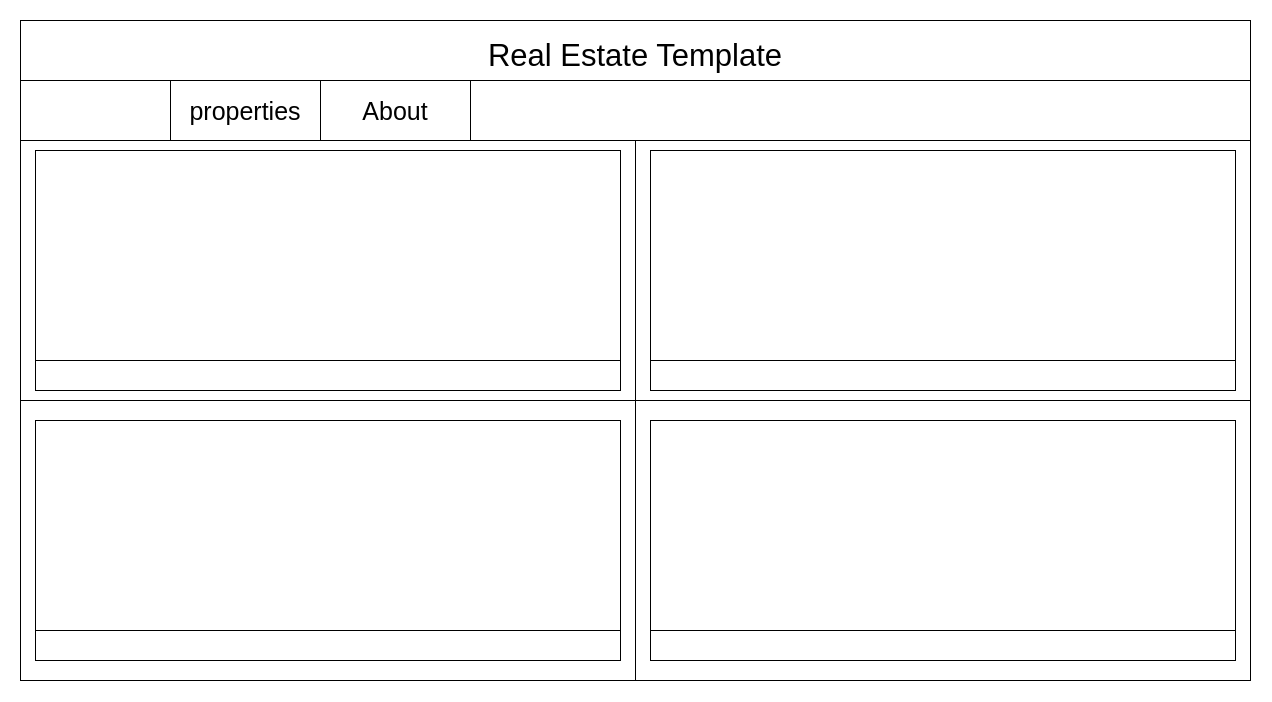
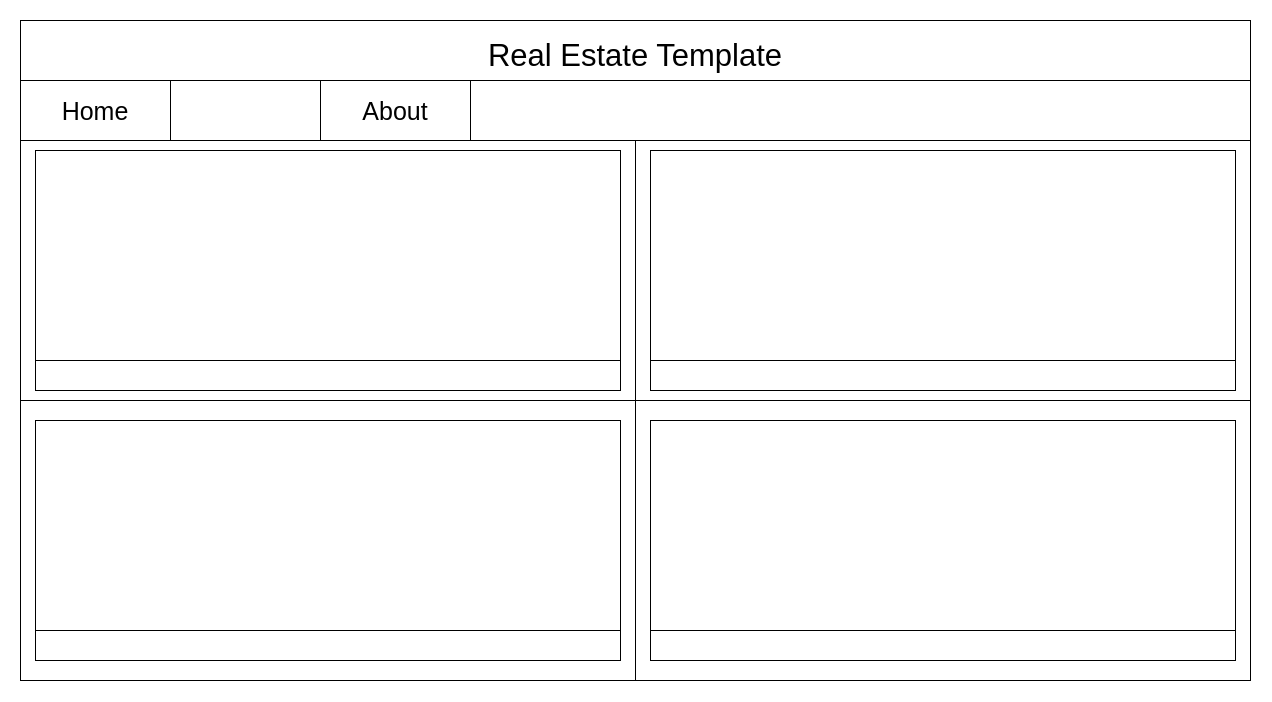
  <mxCell id="0" />
  <mxCell id="1" parent="0" />
  <mxCell id="2" value="" style="whiteSpace=wrap;html=1;" vertex="1" parent="1"><mxGeometry x="20" width="1230" height="660" as="geometry" y="20" /></mxCell>
  <mxCell id="3" value="&lt;font style=&quot;font-size: 31px;&quot;&gt;Real Estate Template&lt;/font&gt;" style="text;strokeColor=none;align=center;fillColor=none;html=1;verticalAlign=middle;whiteSpace=wrap;rounded=0;" vertex="1" parent="1"><mxGeometry x="475" y="30" width="320" height="50" as="geometry" /></mxCell>
  <mxCell id="4" value="" style="whiteSpace=wrap;html=1;" vertex="1" parent="1"><mxGeometry x="20" y="80" width="1230" height="60" as="geometry" /></mxCell>
  <mxCell id="5" value="" style="whiteSpace=wrap;html=1;" vertex="1" parent="1"><mxGeometry x="20" y="80" width="150" height="60" as="geometry" /></mxCell>
  <mxCell id="6" value="" style="whiteSpace=wrap;html=1;" vertex="1" parent="1"><mxGeometry x="170" y="80" width="150" height="60" as="geometry" /></mxCell>
  <mxCell id="7" value="" style="whiteSpace=wrap;html=1;" vertex="1" parent="1"><mxGeometry x="320" y="80" width="150" height="60" as="geometry" /></mxCell>
- <mxCell id="9" value="&lt;span style=&quot;font-size: 25px;&quot;&gt;properties&lt;/span&gt;" style="text;strokeColor=none;align=center;fillColor=none;html=1;verticalAlign=middle;whiteSpace=wrap;rounded=0;" vertex="1" parent="1"><mxGeometry x="180" y="90" width="130" height="40" as="geometry" /></mxCell>
+ <mxCell id="8" value="&lt;font style=&quot;font-size: 25px;&quot;&gt;Home&lt;/font&gt;" style="text;strokeColor=none;align=center;fillColor=none;html=1;verticalAlign=middle;whiteSpace=wrap;rounded=0;" vertex="1" parent="1"><mxGeometry x="50" y="90" width="90" height="40" as="geometry" /></mxCell>
  <mxCell id="10" value="&lt;span style=&quot;font-size: 25px;&quot;&gt;About&lt;/span&gt;" style="text;strokeColor=none;align=center;fillColor=none;html=1;verticalAlign=middle;whiteSpace=wrap;rounded=0;" vertex="1" parent="1"><mxGeometry x="330" y="90" width="130" height="40" as="geometry" /></mxCell>
  <mxCell id="11" value="" style="whiteSpace=wrap;html=1;" vertex="1" parent="1"><mxGeometry x="20" y="140" width="615" height="260" as="geometry" /></mxCell>
  <mxCell id="12" value="" style="whiteSpace=wrap;html=1;" vertex="1" parent="1"><mxGeometry x="635" y="140" width="615" height="260" as="geometry" /></mxCell>
  <mxCell id="13" value="" style="whiteSpace=wrap;html=1;" vertex="1" parent="1"><mxGeometry x="20" y="400" width="615" height="280" as="geometry" /></mxCell>
  <mxCell id="14" value="" style="whiteSpace=wrap;html=1;" vertex="1" parent="1"><mxGeometry x="635" y="400" width="615" height="280" as="geometry" /></mxCell>
  <mxCell id="15" value="" style="whiteSpace=wrap;html=1;" vertex="1" parent="1"><mxGeometry x="35" y="150" width="585" height="210" as="geometry" /></mxCell>
  <mxCell id="16" value="" style="whiteSpace=wrap;html=1;" vertex="1" parent="1"><mxGeometry x="35" y="360" width="585" height="30" as="geometry" /></mxCell>
  <mxCell id="17" value="" style="whiteSpace=wrap;html=1;" vertex="1" parent="1"><mxGeometry x="650" y="150" width="585" height="210" as="geometry" /></mxCell>
  <mxCell id="18" value="" style="whiteSpace=wrap;html=1;" vertex="1" parent="1"><mxGeometry x="650" y="360" width="585" height="30" as="geometry" /></mxCell>
  <mxCell id="19" value="" style="whiteSpace=wrap;html=1;" vertex="1" parent="1"><mxGeometry x="35" y="420" width="585" height="210" as="geometry" /></mxCell>
  <mxCell id="20" value="" style="whiteSpace=wrap;html=1;" vertex="1" parent="1"><mxGeometry x="35" y="630" width="585" height="30" as="geometry" /></mxCell>
  <mxCell id="21" value="" style="whiteSpace=wrap;html=1;" vertex="1" parent="1"><mxGeometry x="650" y="420" width="585" height="210" as="geometry" /></mxCell>
  <mxCell id="22" value="" style="whiteSpace=wrap;html=1;" vertex="1" parent="1"><mxGeometry x="650" y="630" width="585" height="30" as="geometry" /></mxCell>
